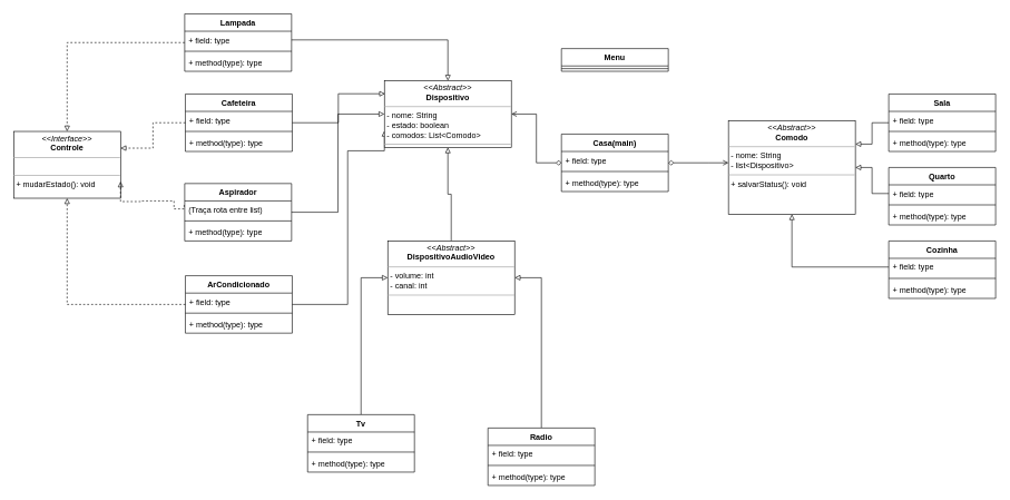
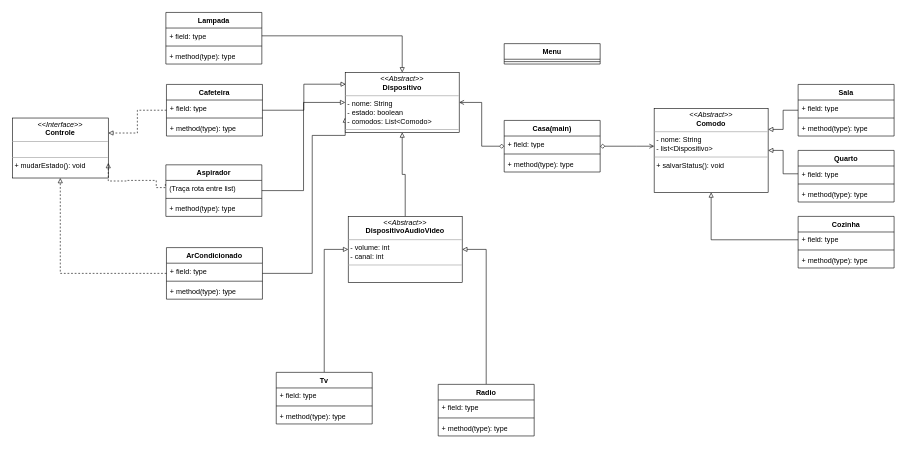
  <mxCell id="0" />
  <mxCell id="1" parent="0" />
  <mxCell id="2" value="Menu" style="swimlane;fontStyle=1;align=center;verticalAlign=top;childLayout=stackLayout;horizontal=1;startSize=26;horizontalStack=0;resizeParent=1;resizeParentMax=0;resizeLast=0;collapsible=1;marginBottom=0;whiteSpace=wrap;html=1;" parent="1" vertex="1"><mxGeometry x="840" y="72" width="160" height="34" as="geometry" /></mxCell>
  <mxCell id="3" value="" style="line;strokeWidth=1;fillColor=none;align=left;verticalAlign=middle;spacingTop=-1;spacingLeft=3;spacingRight=3;rotatable=0;labelPosition=right;points=[];portConstraint=eastwest;strokeColor=inherit;" parent="2" vertex="1"><mxGeometry y="26" width="160" height="8" as="geometry" /></mxCell>
- <mxCell id="4" value="" style="edgeStyle=orthogonalEdgeStyle;rounded=0;orthogonalLoop=1;jettySize=auto;html=1;endArrow=block;endFill=0;dashed=1;" parent="1" source="10" target="58" edge="1"><mxGeometry relative="1" as="geometry" /></mxCell>
  <mxCell id="5" value="" style="edgeStyle=orthogonalEdgeStyle;rounded=0;orthogonalLoop=1;jettySize=auto;html=1;endArrow=block;endFill=0;entryX=0;entryY=0.5;entryDx=0;entryDy=0;" parent="1" source="6" target="63" edge="1"><mxGeometry relative="1" as="geometry"><mxPoint x="590" y="418" as="targetPoint" /></mxGeometry></mxCell>
  <mxCell id="6" value="Tv" style="swimlane;fontStyle=1;align=center;verticalAlign=top;childLayout=stackLayout;horizontal=1;startSize=26;horizontalStack=0;resizeParent=1;resizeParentMax=0;resizeLast=0;collapsible=1;marginBottom=0;whiteSpace=wrap;html=1;" parent="1" vertex="1"><mxGeometry x="460" y="620" width="160" height="86" as="geometry" /></mxCell>
  <mxCell id="7" value="+ field: type" style="text;strokeColor=none;fillColor=none;align=left;verticalAlign=top;spacingLeft=4;spacingRight=4;overflow=hidden;rotatable=0;points=[[0,0.5],[1,0.5]];portConstraint=eastwest;whiteSpace=wrap;html=1;" parent="6" vertex="1"><mxGeometry y="26" width="160" height="26" as="geometry" /></mxCell>
  <mxCell id="8" value="" style="line;strokeWidth=1;fillColor=none;align=left;verticalAlign=middle;spacingTop=-1;spacingLeft=3;spacingRight=3;rotatable=0;labelPosition=right;points=[];portConstraint=eastwest;strokeColor=inherit;" parent="6" vertex="1"><mxGeometry y="52" width="160" height="8" as="geometry" /></mxCell>
  <mxCell id="9" value="+ method(type): type" style="text;strokeColor=none;fillColor=none;align=left;verticalAlign=top;spacingLeft=4;spacingRight=4;overflow=hidden;rotatable=0;points=[[0,0.5],[1,0.5]];portConstraint=eastwest;whiteSpace=wrap;html=1;" parent="6" vertex="1"><mxGeometry y="60" width="160" height="26" as="geometry" /></mxCell>
  <mxCell id="10" value="Lampada" style="swimlane;fontStyle=1;align=center;verticalAlign=top;childLayout=stackLayout;horizontal=1;startSize=26;horizontalStack=0;resizeParent=1;resizeParentMax=0;resizeLast=0;collapsible=1;marginBottom=0;whiteSpace=wrap;html=1;" parent="1" vertex="1"><mxGeometry x="276" y="20" width="160" height="86" as="geometry" /></mxCell>
  <mxCell id="11" value="+ field: type" style="text;strokeColor=none;fillColor=none;align=left;verticalAlign=top;spacingLeft=4;spacingRight=4;overflow=hidden;rotatable=0;points=[[0,0.5],[1,0.5]];portConstraint=eastwest;whiteSpace=wrap;html=1;" parent="10" vertex="1"><mxGeometry y="26" width="160" height="26" as="geometry" /></mxCell>
  <mxCell id="12" value="" style="line;strokeWidth=1;fillColor=none;align=left;verticalAlign=middle;spacingTop=-1;spacingLeft=3;spacingRight=3;rotatable=0;labelPosition=right;points=[];portConstraint=eastwest;strokeColor=inherit;" parent="10" vertex="1"><mxGeometry y="52" width="160" height="8" as="geometry" /></mxCell>
  <mxCell id="13" value="+ method(type): type" style="text;strokeColor=none;fillColor=none;align=left;verticalAlign=top;spacingLeft=4;spacingRight=4;overflow=hidden;rotatable=0;points=[[0,0.5],[1,0.5]];portConstraint=eastwest;whiteSpace=wrap;html=1;" parent="10" vertex="1"><mxGeometry y="60" width="160" height="26" as="geometry" /></mxCell>
  <mxCell id="14" style="edgeStyle=orthogonalEdgeStyle;rounded=0;orthogonalLoop=1;jettySize=auto;html=1;entryX=0;entryY=0.75;entryDx=0;entryDy=0;endArrow=block;endFill=0;" parent="1" source="15" target="61" edge="1"><mxGeometry relative="1" as="geometry"><Array as="points"><mxPoint x="520" y="455" /><mxPoint x="520" y="225" /></Array></mxGeometry></mxCell>
  <mxCell id="15" value="ArCondicionado" style="swimlane;fontStyle=1;align=center;verticalAlign=top;childLayout=stackLayout;horizontal=1;startSize=26;horizontalStack=0;resizeParent=1;resizeParentMax=0;resizeLast=0;collapsible=1;marginBottom=0;whiteSpace=wrap;html=1;" parent="1" vertex="1"><mxGeometry x="277" y="412" width="160" height="86" as="geometry" /></mxCell>
  <mxCell id="16" value="+ field: type" style="text;strokeColor=none;fillColor=none;align=left;verticalAlign=top;spacingLeft=4;spacingRight=4;overflow=hidden;rotatable=0;points=[[0,0.5],[1,0.5]];portConstraint=eastwest;whiteSpace=wrap;html=1;" parent="15" vertex="1"><mxGeometry y="26" width="160" height="26" as="geometry" /></mxCell>
  <mxCell id="17" value="" style="line;strokeWidth=1;fillColor=none;align=left;verticalAlign=middle;spacingTop=-1;spacingLeft=3;spacingRight=3;rotatable=0;labelPosition=right;points=[];portConstraint=eastwest;strokeColor=inherit;" parent="15" vertex="1"><mxGeometry y="52" width="160" height="8" as="geometry" /></mxCell>
  <mxCell id="18" value="+ method(type): type" style="text;strokeColor=none;fillColor=none;align=left;verticalAlign=top;spacingLeft=4;spacingRight=4;overflow=hidden;rotatable=0;points=[[0,0.5],[1,0.5]];portConstraint=eastwest;whiteSpace=wrap;html=1;" parent="15" vertex="1"><mxGeometry y="60" width="160" height="26" as="geometry" /></mxCell>
  <mxCell id="19" value="Quarto" style="swimlane;fontStyle=1;align=center;verticalAlign=top;childLayout=stackLayout;horizontal=1;startSize=26;horizontalStack=0;resizeParent=1;resizeParentMax=0;resizeLast=0;collapsible=1;marginBottom=0;whiteSpace=wrap;html=1;" parent="1" vertex="1"><mxGeometry x="1330" y="250" width="160" height="86" as="geometry" /></mxCell>
  <mxCell id="20" value="+ field: type" style="text;strokeColor=none;fillColor=none;align=left;verticalAlign=top;spacingLeft=4;spacingRight=4;overflow=hidden;rotatable=0;points=[[0,0.5],[1,0.5]];portConstraint=eastwest;whiteSpace=wrap;html=1;" parent="19" vertex="1"><mxGeometry y="26" width="160" height="26" as="geometry" /></mxCell>
  <mxCell id="21" value="" style="line;strokeWidth=1;fillColor=none;align=left;verticalAlign=middle;spacingTop=-1;spacingLeft=3;spacingRight=3;rotatable=0;labelPosition=right;points=[];portConstraint=eastwest;strokeColor=inherit;" parent="19" vertex="1"><mxGeometry y="52" width="160" height="8" as="geometry" /></mxCell>
  <mxCell id="22" value="+ method(type): type" style="text;strokeColor=none;fillColor=none;align=left;verticalAlign=top;spacingLeft=4;spacingRight=4;overflow=hidden;rotatable=0;points=[[0,0.5],[1,0.5]];portConstraint=eastwest;whiteSpace=wrap;html=1;" parent="19" vertex="1"><mxGeometry y="60" width="160" height="26" as="geometry" /></mxCell>
  <mxCell id="23" value="" style="edgeStyle=orthogonalEdgeStyle;rounded=0;orthogonalLoop=1;jettySize=auto;html=1;endArrow=block;endFill=0;entryX=1;entryY=0.25;entryDx=0;entryDy=0;" parent="1" source="24" target="55" edge="1"><mxGeometry relative="1" as="geometry" /></mxCell>
  <mxCell id="24" value="Sala" style="swimlane;fontStyle=1;align=center;verticalAlign=top;childLayout=stackLayout;horizontal=1;startSize=26;horizontalStack=0;resizeParent=1;resizeParentMax=0;resizeLast=0;collapsible=1;marginBottom=0;whiteSpace=wrap;html=1;" parent="1" vertex="1"><mxGeometry x="1330" y="140" width="160" height="86" as="geometry" /></mxCell>
  <mxCell id="25" value="+ field: type" style="text;strokeColor=none;fillColor=none;align=left;verticalAlign=top;spacingLeft=4;spacingRight=4;overflow=hidden;rotatable=0;points=[[0,0.5],[1,0.5]];portConstraint=eastwest;whiteSpace=wrap;html=1;" parent="24" vertex="1"><mxGeometry y="26" width="160" height="26" as="geometry" /></mxCell>
  <mxCell id="26" value="" style="line;strokeWidth=1;fillColor=none;align=left;verticalAlign=middle;spacingTop=-1;spacingLeft=3;spacingRight=3;rotatable=0;labelPosition=right;points=[];portConstraint=eastwest;strokeColor=inherit;" parent="24" vertex="1"><mxGeometry y="52" width="160" height="8" as="geometry" /></mxCell>
  <mxCell id="27" value="+ method(type): type" style="text;strokeColor=none;fillColor=none;align=left;verticalAlign=top;spacingLeft=4;spacingRight=4;overflow=hidden;rotatable=0;points=[[0,0.5],[1,0.5]];portConstraint=eastwest;whiteSpace=wrap;html=1;" parent="24" vertex="1"><mxGeometry y="60" width="160" height="26" as="geometry" /></mxCell>
  <mxCell id="28" value="" style="edgeStyle=orthogonalEdgeStyle;rounded=0;orthogonalLoop=1;jettySize=auto;html=1;endArrow=block;endFill=0;dashed=1;entryX=1;entryY=0.25;entryDx=0;entryDy=0;" parent="1" source="30" target="58" edge="1"><mxGeometry relative="1" as="geometry" /></mxCell>
  <mxCell id="29" style="edgeStyle=orthogonalEdgeStyle;rounded=0;orthogonalLoop=1;jettySize=auto;html=1;endArrow=block;endFill=0;entryX=0.005;entryY=0.196;entryDx=0;entryDy=0;entryPerimeter=0;" parent="1" source="30" target="61" edge="1"><mxGeometry relative="1" as="geometry" /></mxCell>
  <mxCell id="30" value="Cafeteira" style="swimlane;fontStyle=1;align=center;verticalAlign=top;childLayout=stackLayout;horizontal=1;startSize=26;horizontalStack=0;resizeParent=1;resizeParentMax=0;resizeLast=0;collapsible=1;marginBottom=0;whiteSpace=wrap;html=1;" parent="1" vertex="1"><mxGeometry x="277" y="140" width="160" height="86" as="geometry" /></mxCell>
  <mxCell id="31" value="+ field: type" style="text;strokeColor=none;fillColor=none;align=left;verticalAlign=top;spacingLeft=4;spacingRight=4;overflow=hidden;rotatable=0;points=[[0,0.5],[1,0.5]];portConstraint=eastwest;whiteSpace=wrap;html=1;" parent="30" vertex="1"><mxGeometry y="26" width="160" height="26" as="geometry" /></mxCell>
  <mxCell id="32" value="" style="line;strokeWidth=1;fillColor=none;align=left;verticalAlign=middle;spacingTop=-1;spacingLeft=3;spacingRight=3;rotatable=0;labelPosition=right;points=[];portConstraint=eastwest;strokeColor=inherit;" parent="30" vertex="1"><mxGeometry y="52" width="160" height="8" as="geometry" /></mxCell>
  <mxCell id="33" value="+ method(type): type" style="text;strokeColor=none;fillColor=none;align=left;verticalAlign=top;spacingLeft=4;spacingRight=4;overflow=hidden;rotatable=0;points=[[0,0.5],[1,0.5]];portConstraint=eastwest;whiteSpace=wrap;html=1;" parent="30" vertex="1"><mxGeometry y="60" width="160" height="26" as="geometry" /></mxCell>
  <mxCell id="34" value="" style="edgeStyle=orthogonalEdgeStyle;rounded=0;orthogonalLoop=1;jettySize=auto;html=1;endArrow=block;endFill=0;entryX=1;entryY=0.5;entryDx=0;entryDy=0;" parent="1" source="35" target="63" edge="1"><mxGeometry relative="1" as="geometry"><mxPoint x="750" y="418" as="targetPoint" /><Array as="points"><mxPoint x="810" y="415" /></Array></mxGeometry></mxCell>
  <mxCell id="35" value="Radio" style="swimlane;fontStyle=1;align=center;verticalAlign=top;childLayout=stackLayout;horizontal=1;startSize=26;horizontalStack=0;resizeParent=1;resizeParentMax=0;resizeLast=0;collapsible=1;marginBottom=0;whiteSpace=wrap;html=1;" parent="1" vertex="1"><mxGeometry x="730" y="640" width="160" height="86" as="geometry" /></mxCell>
  <mxCell id="36" value="+ field: type" style="text;strokeColor=none;fillColor=none;align=left;verticalAlign=top;spacingLeft=4;spacingRight=4;overflow=hidden;rotatable=0;points=[[0,0.5],[1,0.5]];portConstraint=eastwest;whiteSpace=wrap;html=1;" parent="35" vertex="1"><mxGeometry y="26" width="160" height="26" as="geometry" /></mxCell>
  <mxCell id="37" value="" style="line;strokeWidth=1;fillColor=none;align=left;verticalAlign=middle;spacingTop=-1;spacingLeft=3;spacingRight=3;rotatable=0;labelPosition=right;points=[];portConstraint=eastwest;strokeColor=inherit;" parent="35" vertex="1"><mxGeometry y="52" width="160" height="8" as="geometry" /></mxCell>
  <mxCell id="38" value="+ method(type): type" style="text;strokeColor=none;fillColor=none;align=left;verticalAlign=top;spacingLeft=4;spacingRight=4;overflow=hidden;rotatable=0;points=[[0,0.5],[1,0.5]];portConstraint=eastwest;whiteSpace=wrap;html=1;" parent="35" vertex="1"><mxGeometry y="60" width="160" height="26" as="geometry" /></mxCell>
  <mxCell id="39" value="Cozinha" style="swimlane;fontStyle=1;align=center;verticalAlign=top;childLayout=stackLayout;horizontal=1;startSize=26;horizontalStack=0;resizeParent=1;resizeParentMax=0;resizeLast=0;collapsible=1;marginBottom=0;whiteSpace=wrap;html=1;" parent="1" vertex="1"><mxGeometry x="1330" y="360" width="160" height="86" as="geometry" /></mxCell>
  <mxCell id="40" value="+ field: type" style="text;strokeColor=none;fillColor=none;align=left;verticalAlign=top;spacingLeft=4;spacingRight=4;overflow=hidden;rotatable=0;points=[[0,0.5],[1,0.5]];portConstraint=eastwest;whiteSpace=wrap;html=1;" parent="39" vertex="1"><mxGeometry y="26" width="160" height="26" as="geometry" /></mxCell>
  <mxCell id="41" value="" style="line;strokeWidth=1;fillColor=none;align=left;verticalAlign=middle;spacingTop=-1;spacingLeft=3;spacingRight=3;rotatable=0;labelPosition=right;points=[];portConstraint=eastwest;strokeColor=inherit;" parent="39" vertex="1"><mxGeometry y="52" width="160" height="8" as="geometry" /></mxCell>
  <mxCell id="42" value="+ method(type): type" style="text;strokeColor=none;fillColor=none;align=left;verticalAlign=top;spacingLeft=4;spacingRight=4;overflow=hidden;rotatable=0;points=[[0,0.5],[1,0.5]];portConstraint=eastwest;whiteSpace=wrap;html=1;" parent="39" vertex="1"><mxGeometry y="60" width="160" height="26" as="geometry" /></mxCell>
  <mxCell id="43" style="edgeStyle=orthogonalEdgeStyle;rounded=0;orthogonalLoop=1;jettySize=auto;html=1;endArrow=block;endFill=0;exitX=0.5;exitY=0;exitDx=0;exitDy=0;" parent="1" source="63" target="61" edge="1"><mxGeometry relative="1" as="geometry"><mxPoint x="670" y="370" as="sourcePoint" /><mxPoint x="670" y="280" as="targetPoint" /></mxGeometry></mxCell>
  <mxCell id="44" style="edgeStyle=orthogonalEdgeStyle;rounded=0;orthogonalLoop=1;jettySize=auto;html=1;endArrow=open;endFill=0;startArrow=diamond;startFill=0;" parent="1" source="45" target="61" edge="1"><mxGeometry relative="1" as="geometry" /></mxCell>
  <mxCell id="45" value="Casa(main)" style="swimlane;fontStyle=1;align=center;verticalAlign=top;childLayout=stackLayout;horizontal=1;startSize=26;horizontalStack=0;resizeParent=1;resizeParentMax=0;resizeLast=0;collapsible=1;marginBottom=0;whiteSpace=wrap;html=1;" parent="1" vertex="1"><mxGeometry x="840" y="200" width="160" height="86" as="geometry" /></mxCell>
  <mxCell id="46" value="+ field: type" style="text;strokeColor=none;fillColor=none;align=left;verticalAlign=top;spacingLeft=4;spacingRight=4;overflow=hidden;rotatable=0;points=[[0,0.5],[1,0.5]];portConstraint=eastwest;whiteSpace=wrap;html=1;" parent="45" vertex="1"><mxGeometry y="26" width="160" height="26" as="geometry" /></mxCell>
  <mxCell id="47" value="" style="line;strokeWidth=1;fillColor=none;align=left;verticalAlign=middle;spacingTop=-1;spacingLeft=3;spacingRight=3;rotatable=0;labelPosition=right;points=[];portConstraint=eastwest;strokeColor=inherit;" parent="45" vertex="1"><mxGeometry y="52" width="160" height="8" as="geometry" /></mxCell>
  <mxCell id="48" value="+ method(type): type" style="text;strokeColor=none;fillColor=none;align=left;verticalAlign=top;spacingLeft=4;spacingRight=4;overflow=hidden;rotatable=0;points=[[0,0.5],[1,0.5]];portConstraint=eastwest;whiteSpace=wrap;html=1;" parent="45" vertex="1"><mxGeometry y="60" width="160" height="26" as="geometry" /></mxCell>
  <mxCell id="49" style="edgeStyle=orthogonalEdgeStyle;rounded=0;orthogonalLoop=1;jettySize=auto;html=1;entryX=0;entryY=0.5;entryDx=0;entryDy=0;endArrow=block;endFill=0;" parent="1" source="50" target="61" edge="1"><mxGeometry relative="1" as="geometry" /></mxCell>
  <mxCell id="50" value="Aspirador" style="swimlane;fontStyle=1;align=center;verticalAlign=top;childLayout=stackLayout;horizontal=1;startSize=26;horizontalStack=0;resizeParent=1;resizeParentMax=0;resizeLast=0;collapsible=1;marginBottom=0;whiteSpace=wrap;html=1;" parent="1" vertex="1"><mxGeometry x="276" y="274" width="160" height="86" as="geometry" /></mxCell>
  <mxCell id="51" value="(Traça rota entre list)" style="text;strokeColor=none;fillColor=none;align=left;verticalAlign=top;spacingLeft=4;spacingRight=4;overflow=hidden;rotatable=0;points=[[0,0.5],[1,0.5]];portConstraint=eastwest;whiteSpace=wrap;html=1;" parent="50" vertex="1"><mxGeometry y="26" width="160" height="26" as="geometry" /></mxCell>
  <mxCell id="52" value="" style="line;strokeWidth=1;fillColor=none;align=left;verticalAlign=middle;spacingTop=-1;spacingLeft=3;spacingRight=3;rotatable=0;labelPosition=right;points=[];portConstraint=eastwest;strokeColor=inherit;" parent="50" vertex="1"><mxGeometry y="52" width="160" height="8" as="geometry" /></mxCell>
  <mxCell id="53" value="+ method(type): type" style="text;strokeColor=none;fillColor=none;align=left;verticalAlign=top;spacingLeft=4;spacingRight=4;overflow=hidden;rotatable=0;points=[[0,0.5],[1,0.5]];portConstraint=eastwest;whiteSpace=wrap;html=1;" parent="50" vertex="1"><mxGeometry y="60" width="160" height="26" as="geometry" /></mxCell>
  <mxCell id="54" style="edgeStyle=orthogonalEdgeStyle;rounded=0;orthogonalLoop=1;jettySize=auto;html=1;endArrow=diamond;endFill=0;startArrow=open;startFill=0;" parent="1" source="55" target="45" edge="1"><mxGeometry relative="1" as="geometry"><Array as="points"><mxPoint x="1060" y="243" /><mxPoint x="1060" y="243" /></Array></mxGeometry></mxCell>
  <mxCell id="55" value="&lt;p style=&quot;margin:0px;margin-top:4px;text-align:center;&quot;&gt;&lt;i&gt;&amp;lt;&amp;lt;Abstract&amp;gt;&amp;gt;&lt;/i&gt;&lt;br&gt;&lt;b&gt;Comodo&lt;/b&gt;&lt;/p&gt;&lt;hr size=&quot;1&quot;&gt;&lt;p style=&quot;margin:0px;margin-left:4px;&quot;&gt;- nome: String&lt;/p&gt;&lt;p style=&quot;margin:0px;margin-left:4px;&quot;&gt;- list&amp;lt;Dispositivo&amp;gt;&lt;/p&gt;&lt;hr size=&quot;1&quot;&gt;&lt;p style=&quot;margin:0px;margin-left:4px;&quot;&gt;+ salvarStatus(): void&lt;br&gt;&lt;/p&gt;" style="verticalAlign=top;align=left;overflow=fill;fontSize=12;fontFamily=Helvetica;html=1;whiteSpace=wrap;" parent="1" vertex="1"><mxGeometry x="1090" y="180" width="190" height="140" as="geometry" /></mxCell>
  <mxCell id="56" style="edgeStyle=orthogonalEdgeStyle;rounded=0;orthogonalLoop=1;jettySize=auto;html=1;endArrow=block;endFill=0;" parent="1" source="20" target="55" edge="1"><mxGeometry relative="1" as="geometry" /></mxCell>
  <mxCell id="57" style="edgeStyle=orthogonalEdgeStyle;rounded=0;orthogonalLoop=1;jettySize=auto;html=1;endArrow=block;endFill=0;" parent="1" source="40" target="55" edge="1"><mxGeometry relative="1" as="geometry" /></mxCell>
  <mxCell id="58" value="&lt;p style=&quot;margin:0px;margin-top:4px;text-align:center;&quot;&gt;&lt;i&gt;&amp;lt;&amp;lt;Interface&amp;gt;&amp;gt;&lt;/i&gt;&lt;br&gt;&lt;b&gt;Controle&lt;/b&gt;&lt;/p&gt;&lt;hr size=&quot;1&quot;&gt;&lt;p style=&quot;margin:0px;margin-left:4px;&quot;&gt;&lt;br&gt;&lt;/p&gt;&lt;hr size=&quot;1&quot;&gt;&lt;p style=&quot;margin:0px;margin-left:4px;&quot;&gt;+ mudarEstado(): void&lt;br&gt;&lt;/p&gt;" style="verticalAlign=top;align=left;overflow=fill;fontSize=12;fontFamily=Helvetica;html=1;whiteSpace=wrap;" parent="1" vertex="1"><mxGeometry x="20" y="196" width="160" height="100" as="geometry" /></mxCell>
  <mxCell id="59" value="" style="edgeStyle=orthogonalEdgeStyle;rounded=0;orthogonalLoop=1;jettySize=auto;html=1;endArrow=block;endFill=0;dashed=1;entryX=1;entryY=0.75;entryDx=0;entryDy=0;exitX=-0.005;exitY=0.234;exitDx=0;exitDy=0;exitPerimeter=0;" parent="1" source="51" target="58" edge="1"><mxGeometry relative="1" as="geometry"><mxPoint x="187" y="390" as="sourcePoint" /><mxPoint x="90" y="431" as="targetPoint" /><Array as="points"><mxPoint x="260" y="312" /><mxPoint x="260" y="300" /><mxPoint x="210" y="300" /><mxPoint x="210" y="301" /></Array></mxGeometry></mxCell>
  <mxCell id="60" value="" style="edgeStyle=orthogonalEdgeStyle;rounded=0;orthogonalLoop=1;jettySize=auto;html=1;endArrow=block;endFill=0;dashed=1;" parent="1" source="15" target="58" edge="1"><mxGeometry relative="1" as="geometry"><mxPoint x="237" y="434.5" as="sourcePoint" /><mxPoint x="140" y="475.5" as="targetPoint" /></mxGeometry></mxCell>
  <mxCell id="61" value="&lt;p style=&quot;margin:0px;margin-top:4px;text-align:center;&quot;&gt;&lt;i&gt;&amp;lt;&amp;lt;Abstract&amp;gt;&amp;gt;&lt;/i&gt;&lt;br&gt;&lt;b&gt;Dispositivo&lt;/b&gt;&lt;/p&gt;&lt;hr size=&quot;1&quot;&gt;&lt;p style=&quot;margin:0px;margin-left:4px;&quot;&gt;- nome: String&lt;/p&gt;&lt;p style=&quot;margin:0px;margin-left:4px;&quot;&gt;- estado: boolean&lt;/p&gt;&lt;p style=&quot;margin:0px;margin-left:4px;&quot;&gt;- comodos: List&amp;lt;Comodo&amp;gt;&lt;/p&gt;&lt;hr size=&quot;1&quot;&gt;&lt;p style=&quot;margin:0px;margin-left:4px;&quot;&gt;&lt;br&gt;&lt;/p&gt;" style="verticalAlign=top;align=left;overflow=fill;fontSize=12;fontFamily=Helvetica;html=1;whiteSpace=wrap;" parent="1" vertex="1"><mxGeometry x="575" y="120" width="190" height="100" as="geometry" /></mxCell>
  <mxCell id="62" style="edgeStyle=orthogonalEdgeStyle;rounded=0;orthogonalLoop=1;jettySize=auto;html=1;entryX=0.5;entryY=0;entryDx=0;entryDy=0;endArrow=block;endFill=0;" parent="1" source="11" target="61" edge="1"><mxGeometry relative="1" as="geometry" /></mxCell>
  <mxCell id="63" value="&lt;p style=&quot;margin:0px;margin-top:4px;text-align:center;&quot;&gt;&lt;i&gt;&amp;lt;&amp;lt;Abstract&amp;gt;&amp;gt;&lt;/i&gt;&lt;br&gt;&lt;b&gt;DispositivoAudioVideo&lt;/b&gt;&lt;/p&gt;&lt;hr size=&quot;1&quot;&gt;&lt;p style=&quot;margin:0px;margin-left:4px;&quot;&gt;- volume: int&lt;/p&gt;&lt;p style=&quot;margin:0px;margin-left:4px;&quot;&gt;- canal: int&lt;/p&gt;&lt;hr size=&quot;1&quot;&gt;&lt;p style=&quot;margin:0px;margin-left:4px;&quot;&gt;&lt;br&gt;&lt;/p&gt;" style="verticalAlign=top;align=left;overflow=fill;fontSize=12;fontFamily=Helvetica;html=1;whiteSpace=wrap;" parent="1" vertex="1"><mxGeometry x="580" y="360" width="190" height="110" as="geometry" /></mxCell>
